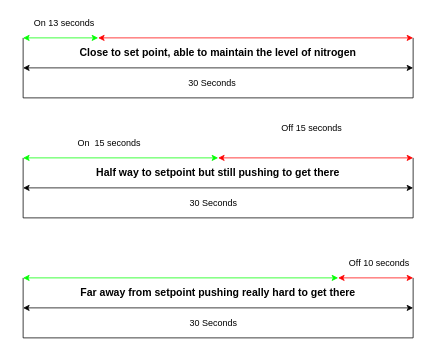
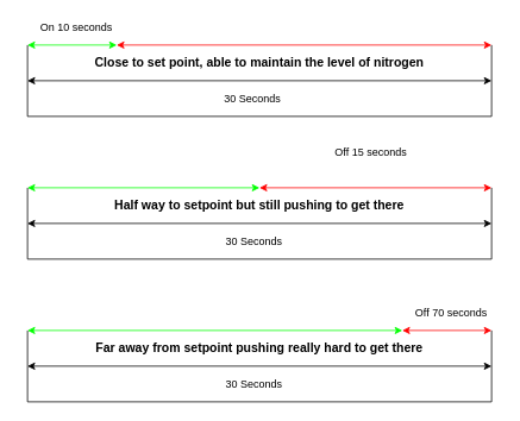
  <mxCell id="0" />
  <mxCell id="1" parent="0" />
  <mxCell id="2" value="" style="endArrow=none;html=1;" parent="1" edge="1"><mxGeometry width="50" height="50" relative="1" as="geometry"><mxPoint x="30" y="130" as="sourcePoint" /><mxPoint x="550" y="130" as="targetPoint" /></mxGeometry></mxCell>
  <mxCell id="3" value="" style="endArrow=none;html=1;" parent="1" edge="1"><mxGeometry width="50" height="50" relative="1" as="geometry"><mxPoint x="30" y="130" as="sourcePoint" /><mxPoint x="30" y="50" as="targetPoint" /></mxGeometry></mxCell>
  <mxCell id="4" value="" style="endArrow=none;html=1;" parent="1" edge="1"><mxGeometry width="50" height="50" relative="1" as="geometry"><mxPoint x="550" y="130" as="sourcePoint" /><mxPoint x="550" y="50" as="targetPoint" /></mxGeometry></mxCell>
  <mxCell id="5" value="" style="endArrow=classic;startArrow=classic;html=1;" parent="1" edge="1"><mxGeometry width="50" height="50" relative="1" as="geometry"><mxPoint x="30" y="90" as="sourcePoint" /><mxPoint x="550" y="90" as="targetPoint" /></mxGeometry></mxCell>
  <mxCell id="6" value="" style="endArrow=classic;startArrow=classic;html=1;strokeColor=#00FF00;" parent="1" edge="1"><mxGeometry width="50" height="50" relative="1" as="geometry"><mxPoint x="30" y="50" as="sourcePoint" /><mxPoint x="130" y="50" as="targetPoint" /></mxGeometry></mxCell>
  <mxCell id="7" value="30 Seconds&amp;nbsp;" style="text;html=1;strokeColor=none;fillColor=none;align=center;verticalAlign=middle;whiteSpace=wrap;rounded=0;" parent="1" vertex="1"><mxGeometry x="214" y="100" width="140" height="20" as="geometry" /></mxCell>
  <mxCell id="8" value="" style="endArrow=classic;startArrow=classic;html=1;fillColor=#e51400;strokeColor=#FF0000;" parent="1" edge="1"><mxGeometry width="50" height="50" relative="1" as="geometry"><mxPoint x="130" y="50" as="sourcePoint" /><mxPoint x="550" y="50" as="targetPoint" /></mxGeometry></mxCell>
  <mxCell id="9" value="" style="endArrow=none;html=1;" parent="1" edge="1"><mxGeometry width="50" height="50" relative="1" as="geometry"><mxPoint x="30" y="290" as="sourcePoint" /><mxPoint x="550" y="290" as="targetPoint" /></mxGeometry></mxCell>
  <mxCell id="10" value="" style="endArrow=none;html=1;" parent="1" edge="1"><mxGeometry width="50" height="50" relative="1" as="geometry"><mxPoint x="30" y="290" as="sourcePoint" /><mxPoint x="30" y="210" as="targetPoint" /></mxGeometry></mxCell>
  <mxCell id="11" value="" style="endArrow=none;html=1;" parent="1" edge="1"><mxGeometry width="50" height="50" relative="1" as="geometry"><mxPoint x="550" y="290" as="sourcePoint" /><mxPoint x="550" y="210" as="targetPoint" /></mxGeometry></mxCell>
  <mxCell id="12" value="" style="endArrow=classic;startArrow=classic;html=1;" parent="1" edge="1"><mxGeometry width="50" height="50" relative="1" as="geometry"><mxPoint x="30" y="250" as="sourcePoint" /><mxPoint x="550" y="250" as="targetPoint" /></mxGeometry></mxCell>
  <mxCell id="13" value="" style="endArrow=classic;startArrow=classic;html=1;strokeColor=#00FF00;" parent="1" edge="1"><mxGeometry width="50" height="50" relative="1" as="geometry"><mxPoint x="30" y="210" as="sourcePoint" /><mxPoint x="290" y="210" as="targetPoint" /></mxGeometry></mxCell>
  <mxCell id="14" value="30 Seconds" style="text;html=1;strokeColor=none;fillColor=none;align=center;verticalAlign=middle;whiteSpace=wrap;rounded=0;" parent="1" vertex="1"><mxGeometry x="214" y="260" width="140" height="20" as="geometry" /></mxCell>
  <mxCell id="15" value="" style="endArrow=classic;startArrow=classic;html=1;fillColor=#e51400;strokeColor=#FF0000;" parent="1" edge="1"><mxGeometry width="50" height="50" relative="1" as="geometry"><mxPoint x="290" y="210" as="sourcePoint" /><mxPoint x="550" y="210" as="targetPoint" /></mxGeometry></mxCell>
- <mxCell id="16" value="On&amp;nbsp; 15 seconds" style="text;html=1;strokeColor=none;fillColor=none;align=center;verticalAlign=middle;whiteSpace=wrap;rounded=0;" parent="1" vertex="1"><mxGeometry x="90" y="180" width="110" height="20" as="geometry" /></mxCell>
  <mxCell id="17" value="Off 15 seconds" style="text;html=1;strokeColor=none;fillColor=none;align=center;verticalAlign=middle;whiteSpace=wrap;rounded=0;" parent="1" vertex="1"><mxGeometry x="360" y="160" width="110" height="20" as="geometry" /></mxCell>
- <mxCell id="18" value="On 13 seconds" style="text;html=1;strokeColor=none;fillColor=none;align=center;verticalAlign=middle;whiteSpace=wrap;rounded=0;" parent="1" vertex="1"><mxGeometry x="40" y="20" width="90" height="20" as="geometry" /></mxCell>
+ <mxCell id="18" value="On 10 seconds" style="text;html=1;strokeColor=none;fillColor=none;align=center;verticalAlign=middle;whiteSpace=wrap;rounded=0;" parent="1" vertex="1"><mxGeometry x="40" y="20" width="90" height="20" as="geometry" /></mxCell>
  <mxCell id="19" value="" style="endArrow=none;html=1;" parent="1" edge="1"><mxGeometry width="50" height="50" relative="1" as="geometry"><mxPoint x="30" y="450" as="sourcePoint" /><mxPoint x="550" y="450" as="targetPoint" /></mxGeometry></mxCell>
  <mxCell id="20" value="" style="endArrow=none;html=1;" parent="1" edge="1"><mxGeometry width="50" height="50" relative="1" as="geometry"><mxPoint x="30" y="450" as="sourcePoint" /><mxPoint x="30" y="370" as="targetPoint" /></mxGeometry></mxCell>
  <mxCell id="21" value="" style="endArrow=none;html=1;" parent="1" edge="1"><mxGeometry width="50" height="50" relative="1" as="geometry"><mxPoint x="550" y="450" as="sourcePoint" /><mxPoint x="550" y="370" as="targetPoint" /></mxGeometry></mxCell>
  <mxCell id="22" value="" style="endArrow=classic;startArrow=classic;html=1;" parent="1" edge="1"><mxGeometry width="50" height="50" relative="1" as="geometry"><mxPoint x="30" y="410" as="sourcePoint" /><mxPoint x="550" y="410" as="targetPoint" /></mxGeometry></mxCell>
  <mxCell id="23" value="" style="endArrow=classic;startArrow=classic;html=1;strokeColor=#00FF00;" parent="1" edge="1"><mxGeometry width="50" height="50" relative="1" as="geometry"><mxPoint x="30" y="370" as="sourcePoint" /><mxPoint x="450" y="370" as="targetPoint" /></mxGeometry></mxCell>
  <mxCell id="24" value="30 Seconds" style="text;html=1;strokeColor=none;fillColor=none;align=center;verticalAlign=middle;whiteSpace=wrap;rounded=0;" parent="1" vertex="1"><mxGeometry x="214" y="420" width="140" height="20" as="geometry" /></mxCell>
  <mxCell id="25" value="" style="endArrow=classic;startArrow=classic;html=1;fillColor=#e51400;strokeColor=#FF0000;" parent="1" edge="1"><mxGeometry width="50" height="50" relative="1" as="geometry"><mxPoint x="450" y="370" as="sourcePoint" /><mxPoint x="550" y="370" as="targetPoint" /></mxGeometry></mxCell>
- <mxCell id="26" value="Off 10 seconds" style="text;html=1;strokeColor=none;fillColor=none;align=center;verticalAlign=middle;whiteSpace=wrap;rounded=0;" parent="1" vertex="1"><mxGeometry x="450" y="340" width="110" height="20" as="geometry" /></mxCell>
+ <mxCell id="26" value="Off 70 seconds" style="text;html=1;strokeColor=none;fillColor=none;align=center;verticalAlign=middle;whiteSpace=wrap;rounded=0;" parent="1" vertex="1"><mxGeometry x="450" y="340" width="110" height="20" as="geometry" /></mxCell>
  <mxCell id="27" value="Close to set point, able to maintain the level of nitrogen" style="text;html=1;strokeColor=none;fillColor=none;align=center;verticalAlign=middle;whiteSpace=wrap;rounded=0;fontStyle=1;fontSize=14;" parent="1" vertex="1"><mxGeometry x="20" y="60" width="540" height="20" as="geometry" /></mxCell>
  <mxCell id="28" value="Half way to setpoint but still pushing to get there" style="text;html=1;strokeColor=none;fillColor=none;align=center;verticalAlign=middle;whiteSpace=wrap;rounded=0;fontStyle=1;fontSize=14;" parent="1" vertex="1"><mxGeometry x="120" y="220" width="340" height="20" as="geometry" /></mxCell>
  <mxCell id="29" value="Far away from setpoint pushing really hard to get there" style="text;html=1;strokeColor=none;fillColor=none;align=center;verticalAlign=middle;whiteSpace=wrap;rounded=0;fontStyle=1;fontSize=14;" parent="1" vertex="1"><mxGeometry x="60" y="380" width="460" height="20" as="geometry" /></mxCell>
